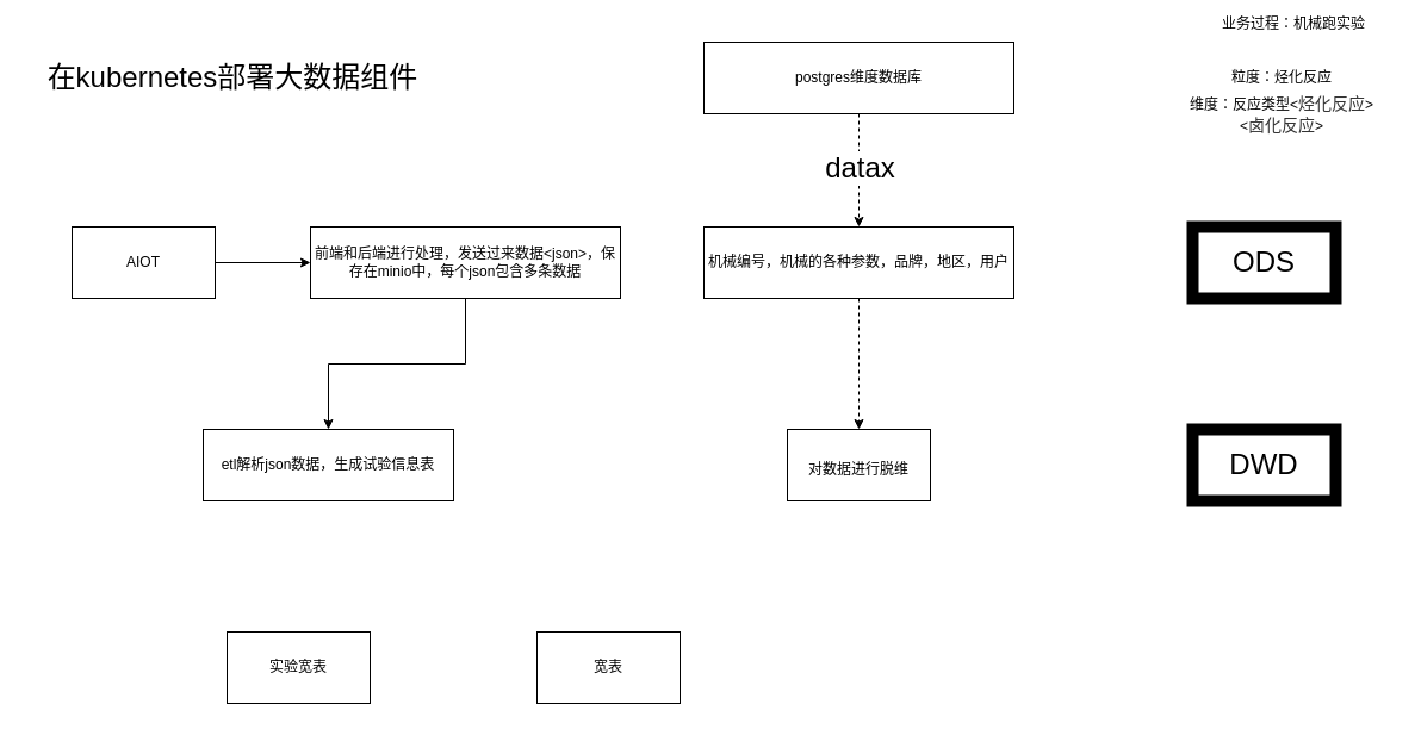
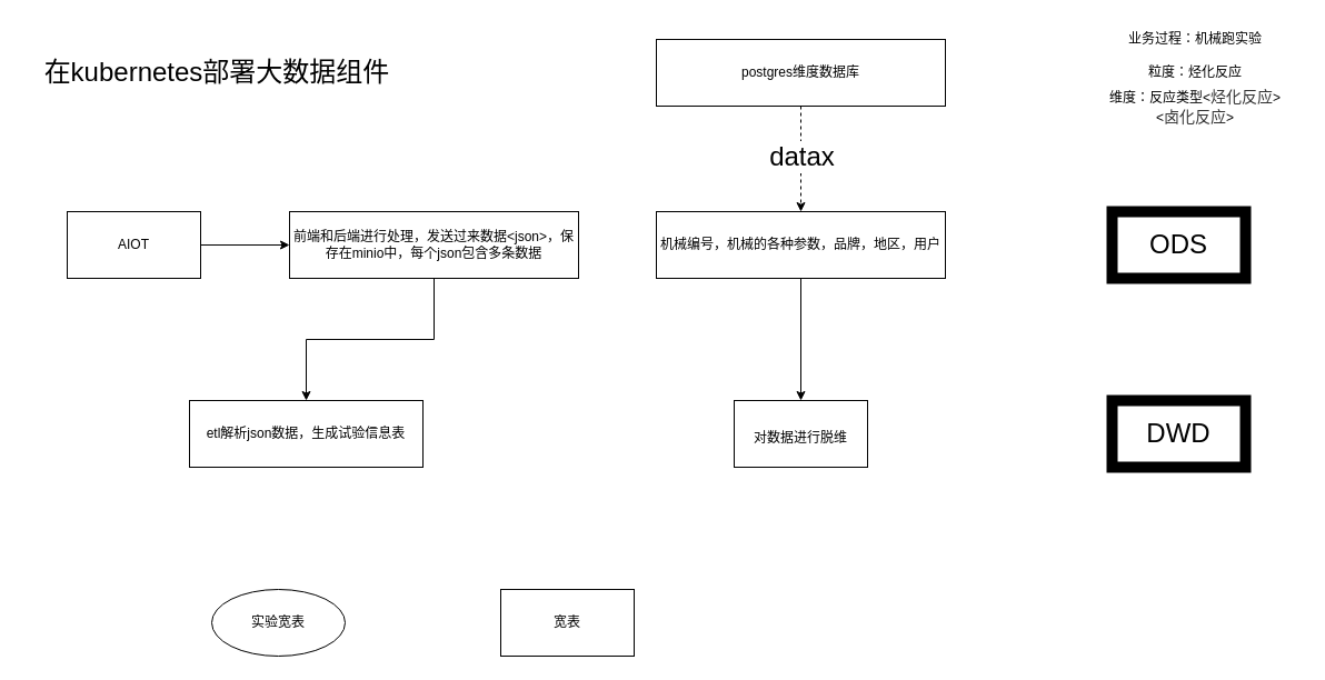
  <mxCell id="0" />
  <mxCell id="1" parent="0" />
  <mxCell id="2" value="" style="edgeStyle=orthogonalEdgeStyle;rounded=0;orthogonalLoop=1;jettySize=auto;html=1;fontSize=24;" edge="1" parent="1" source="3" target="6"><mxGeometry relative="1" as="geometry" /></mxCell>
  <mxCell id="3" value="AIOT" style="rounded=0;whiteSpace=wrap;html=1;" vertex="1" parent="1"><mxGeometry x="60" y="190" width="120" height="60" as="geometry" /></mxCell>
  <mxCell id="4" value="&lt;font style=&quot;font-size: 24px;&quot;&gt;在kubernetes部署大数据组件&lt;/font&gt;" style="text;html=1;strokeColor=none;fillColor=none;align=center;verticalAlign=middle;whiteSpace=wrap;rounded=0;strokeWidth=10;" vertex="1" parent="1"><mxGeometry x="20" y="50" width="350" height="30" as="geometry" /></mxCell>
  <mxCell id="5" value="" style="edgeStyle=orthogonalEdgeStyle;rounded=0;orthogonalLoop=1;jettySize=auto;html=1;fontSize=24;" edge="1" parent="1" source="6" target="7"><mxGeometry relative="1" as="geometry" /></mxCell>
  <mxCell id="6" value="前端和后端进行处理，发送过来数据&amp;lt;json&amp;gt;，保存在minio中，每个json包含多条数据" style="whiteSpace=wrap;html=1;rounded=0;" vertex="1" parent="1"><mxGeometry x="260" y="190" width="260" height="60" as="geometry" /></mxCell>
  <mxCell id="7" value="etl解析json数据，生成试验信息表" style="whiteSpace=wrap;html=1;rounded=0;" vertex="1" parent="1"><mxGeometry x="170" y="360" width="210" height="60" as="geometry" /></mxCell>
  <mxCell id="8" value="ODS" style="rounded=0;whiteSpace=wrap;html=1;strokeWidth=10;fontSize=24;" vertex="1" parent="1"><mxGeometry x="1000" y="190" width="120" height="60" as="geometry" /></mxCell>
  <mxCell id="9" value="DWD" style="rounded=0;whiteSpace=wrap;html=1;strokeWidth=10;fontSize=24;" vertex="1" parent="1"><mxGeometry x="1000" y="360" width="120" height="60" as="geometry" /></mxCell>
- <mxCell id="10" style="edgeStyle=orthogonalEdgeStyle;rounded=0;orthogonalLoop=1;jettySize=auto;html=1;fontSize=24;entryX=0.5;entryY=0;entryDx=0;entryDy=0;dashed=1;" edge="1" parent="1" source="11" target="15"><mxGeometry relative="1" as="geometry"><mxPoint x="720" y="350" as="targetPoint" /></mxGeometry></mxCell>
+ <mxCell id="10" style="edgeStyle=orthogonalEdgeStyle;rounded=0;orthogonalLoop=1;jettySize=auto;html=1;fontSize=24;entryX=0.5;entryY=0;entryDx=0;entryDy=0;" edge="1" parent="1" source="11" target="15"><mxGeometry relative="1" as="geometry"><mxPoint x="720" y="350" as="targetPoint" /></mxGeometry></mxCell>
  <mxCell id="11" value="机械编号，机械的各种参数，品牌，地区，用户" style="whiteSpace=wrap;html=1;rounded=0;" vertex="1" parent="1"><mxGeometry x="590" y="190" width="260" height="60" as="geometry" /></mxCell>
  <mxCell id="12" style="edgeStyle=orthogonalEdgeStyle;rounded=0;orthogonalLoop=1;jettySize=auto;html=1;entryX=0.5;entryY=0;entryDx=0;entryDy=0;fontSize=24;dashed=1;" edge="1" parent="1" source="14" target="11"><mxGeometry relative="1" as="geometry" /></mxCell>
  <mxCell id="13" value="datax" style="edgeLabel;html=1;align=center;verticalAlign=middle;resizable=0;points=[];fontSize=24;" vertex="1" connectable="0" parent="12"><mxGeometry x="-0.305" y="-3" relative="1" as="geometry"><mxPoint x="3" y="12" as="offset" /></mxGeometry></mxCell>
  <mxCell id="14" value="postgres维度数据库" style="whiteSpace=wrap;html=1;rounded=0;" vertex="1" parent="1"><mxGeometry x="590" y="35" width="260" height="60" as="geometry" /></mxCell>
  <mxCell id="15" value="&lt;font style=&quot;font-size: 12px;&quot;&gt;对数据进行脱维&lt;/font&gt;" style="rounded=0;whiteSpace=wrap;html=1;strokeWidth=1;fontSize=24;" vertex="1" parent="1"><mxGeometry x="660" y="360" width="120" height="60" as="geometry" /></mxCell>
- <mxCell id="16" value="业务过程：机械跑实验" style="text;html=1;strokeColor=none;fillColor=none;align=center;verticalAlign=middle;whiteSpace=wrap;rounded=0;strokeWidth=1;fontSize=12;" vertex="1" parent="1"><mxGeometry x="990" y="5" width="190" height="30" as="geometry" /></mxCell>
+ <mxCell id="16" value="业务过程：机械跑实验" style="text;html=1;strokeColor=none;fillColor=none;align=center;verticalAlign=middle;whiteSpace=wrap;rounded=0;strokeWidth=1;fontSize=12;" vertex="1" parent="1"><mxGeometry x="980" y="20" width="190" height="30" as="geometry" /></mxCell>
  <mxCell id="17" value="粒度：烃化反应" style="text;html=1;strokeColor=none;fillColor=none;align=center;verticalAlign=middle;whiteSpace=wrap;rounded=0;strokeWidth=1;fontSize=12;" vertex="1" parent="1"><mxGeometry x="980" y="50" width="190" height="30" as="geometry" /></mxCell>
  <mxCell id="18" value="维度：反应类型&amp;lt;&lt;span style=&quot;color: rgb(51, 51, 51); font-family: &amp;quot;Helvetica Neue&amp;quot;, Helvetica, Arial, &amp;quot;PingFang SC&amp;quot;, &amp;quot;Hiragino Sans GB&amp;quot;, &amp;quot;Microsoft YaHei&amp;quot;, &amp;quot;WenQuanYi Micro Hei&amp;quot;, sans-serif; font-size: 14px; text-align: start; text-indent: 28px; background-color: rgb(255, 255, 255);&quot;&gt;烃化反应&lt;/span&gt;&amp;gt;&lt;br&gt;&amp;lt;&lt;span style=&quot;color: rgb(51, 51, 51); font-family: &amp;quot;Helvetica Neue&amp;quot;, Helvetica, Arial, &amp;quot;PingFang SC&amp;quot;, &amp;quot;Hiragino Sans GB&amp;quot;, &amp;quot;Microsoft YaHei&amp;quot;, &amp;quot;WenQuanYi Micro Hei&amp;quot;, sans-serif; font-size: 14px; text-align: start; text-indent: 28px; background-color: rgb(255, 255, 255);&quot;&gt;卤化反应&lt;/span&gt;&amp;gt;" style="text;html=1;strokeColor=none;fillColor=none;align=center;verticalAlign=middle;whiteSpace=wrap;rounded=0;strokeWidth=1;fontSize=12;" vertex="1" parent="1"><mxGeometry x="980" y="80" width="190" height="30" as="geometry" /></mxCell>
- <mxCell id="19" value="实验宽表" style="rounded=0;whiteSpace=wrap;html=1;strokeWidth=1;fontSize=12;" vertex="1" parent="1"><mxGeometry x="190" y="530" width="120" height="60" as="geometry" /></mxCell>
+ <mxCell id="19" value="实验宽表" style="ellipse;whiteSpace=wrap;html=1;strokeWidth=1;fontSize=12;" vertex="1" parent="1"><mxGeometry x="190" y="530" width="120" height="60" as="geometry" /></mxCell>
  <mxCell id="20" value="宽表" style="rounded=0;whiteSpace=wrap;html=1;strokeWidth=1;fontSize=12;" vertex="1" parent="1"><mxGeometry x="450" y="530" width="120" height="60" as="geometry" /></mxCell>
